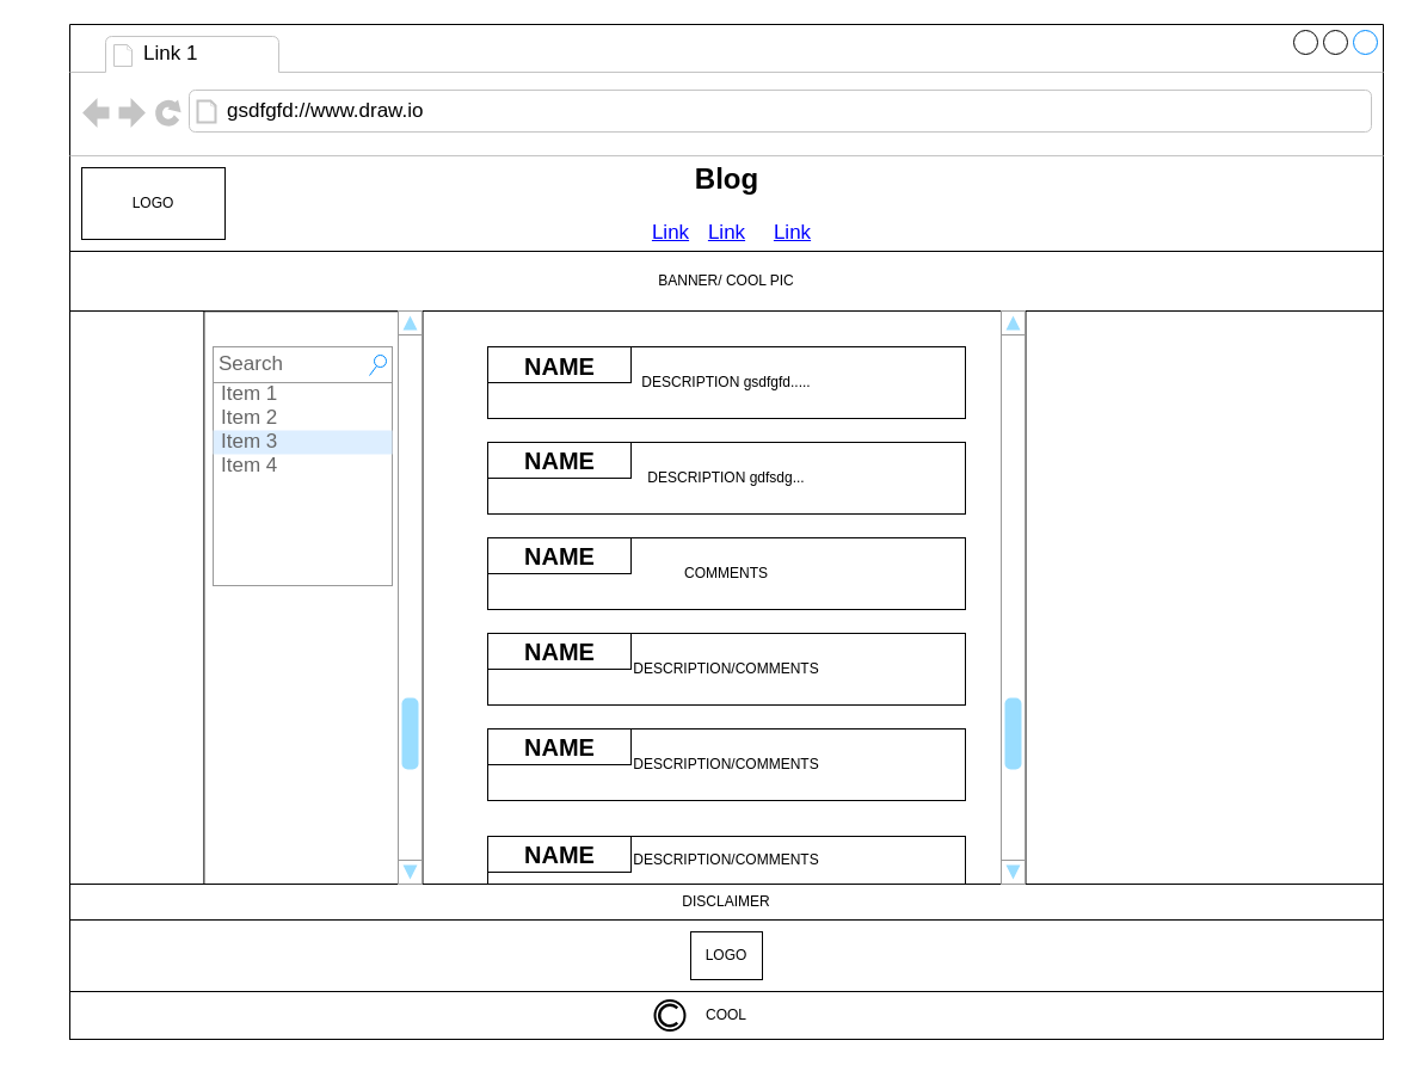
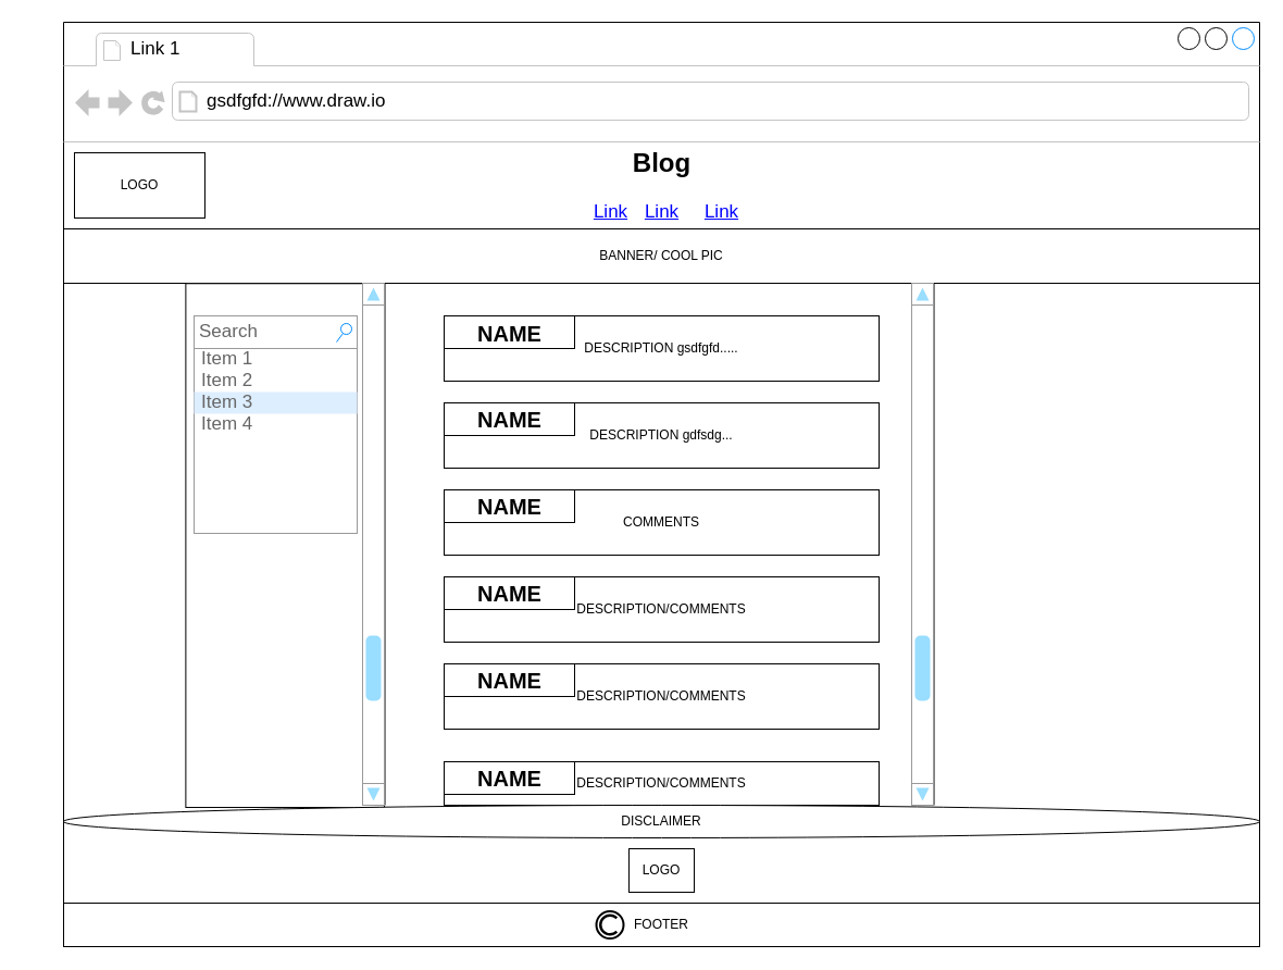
  <mxCell id="0" />
  <mxCell id="1" parent="0" />
  <mxCell id="2" value="" style="strokeWidth=1;shadow=0;dashed=0;align=center;html=1;shape=mxgraph.mockup.containers.browserWindow;rSize=0;strokeColor2=#008cff;strokeColor3=#c4c4c4;mainText=,;recursiveResize=0;comic=0;" parent="1" vertex="1"><mxGeometry width="1100" height="850" as="geometry" x="58" y="20" /></mxCell>
  <mxCell id="3" value="Link 1" style="strokeWidth=1;shadow=0;dashed=0;align=center;html=1;shape=mxgraph.mockup.containers.anchor;fontSize=17;align=left;" parent="2" vertex="1"><mxGeometry x="60" y="12" width="110" height="26" as="geometry" /></mxCell>
  <mxCell id="4" value="gsdfgfd://www.draw.io" style="strokeWidth=1;shadow=0;dashed=0;align=center;html=1;shape=mxgraph.mockup.containers.anchor;rSize=0;fontSize=17;align=left;" parent="2" vertex="1"><mxGeometry x="130" y="60" width="250" height="26" as="geometry" /></mxCell>
  <mxCell id="5" value="LOGO" style="whiteSpace=wrap;html=1;comic=0;" parent="2" vertex="1"><mxGeometry x="10" y="120" width="120" height="60" as="geometry" /></mxCell>
  <mxCell id="6" value="BANNER/ COOL PIC" style="whiteSpace=wrap;html=1;comic=0;" parent="2" vertex="1"><mxGeometry y="190" width="1100" height="50" as="geometry" /></mxCell>
  <mxCell id="7" value="LOGO" style="whiteSpace=wrap;html=1;comic=0;" parent="2" vertex="1"><mxGeometry x="520" y="760" width="60" height="40" as="geometry" /></mxCell>
  <mxCell id="8" value="DESCRIPTION gsdfgfd....." style="rounded=0;whiteSpace=wrap;html=1;" parent="2" vertex="1"><mxGeometry x="350" y="270" width="400" height="60" as="geometry" /></mxCell>
  <mxCell id="9" value="DESCRIPTION gdfsdg..." style="rounded=0;whiteSpace=wrap;html=1;" parent="2" vertex="1"><mxGeometry x="350" y="350" width="400" height="60" as="geometry" /></mxCell>
  <mxCell id="10" value="COMMENTS" style="rounded=0;whiteSpace=wrap;html=1;" parent="2" vertex="1"><mxGeometry x="350" y="430" width="400" height="60" as="geometry" /></mxCell>
  <mxCell id="11" value="DESCRIPTION/COMMENTS" style="rounded=0;whiteSpace=wrap;html=1;" parent="2" vertex="1"><mxGeometry x="350" y="510" width="400" height="60" as="geometry" /></mxCell>
  <mxCell id="12" value="DESCRIPTION/COMMENTS" style="rounded=0;whiteSpace=wrap;html=1;" parent="2" vertex="1"><mxGeometry x="350" y="590" width="400" height="60" as="geometry" /></mxCell>
  <mxCell id="13" value="DESCRIPTION/COMMENTS" style="rounded=0;whiteSpace=wrap;html=1;" parent="2" vertex="1"><mxGeometry x="350" y="680" width="400" height="40" as="geometry" /></mxCell>
  <mxCell id="14" value="" style="rounded=0;whiteSpace=wrap;html=1;rotation=90;" parent="2" vertex="1"><mxGeometry x="-37.18" y="389.82" width="481.75" height="182.62" as="geometry" /></mxCell>
  <mxCell id="15" value="" style="rounded=0;whiteSpace=wrap;html=1;" parent="2" vertex="1"><mxGeometry x="350" y="270" width="120" height="30" as="geometry" /></mxCell>
  <mxCell id="16" value="" style="rounded=0;whiteSpace=wrap;html=1;" parent="2" vertex="1"><mxGeometry x="350" y="350" width="120" height="30" as="geometry" /></mxCell>
  <mxCell id="17" value="" style="rounded=0;whiteSpace=wrap;html=1;" parent="2" vertex="1"><mxGeometry x="350" y="430" width="120" height="30" as="geometry" /></mxCell>
  <mxCell id="18" value="" style="rounded=0;whiteSpace=wrap;html=1;" parent="2" vertex="1"><mxGeometry x="350" y="510" width="120" height="30" as="geometry" /></mxCell>
  <mxCell id="19" value="" style="rounded=0;whiteSpace=wrap;html=1;" parent="2" vertex="1"><mxGeometry x="350" y="590" width="120" height="30" as="geometry" /></mxCell>
  <mxCell id="20" value="" style="rounded=0;whiteSpace=wrap;html=1;" parent="2" vertex="1"><mxGeometry x="350" y="680" width="120" height="30" as="geometry" /></mxCell>
  <mxCell id="21" value="&lt;span style=&quot;font-size: 20px&quot;&gt;NAME&lt;/span&gt;" style="text;strokeColor=none;fillColor=none;html=1;fontSize=24;fontStyle=1;verticalAlign=middle;align=center;" parent="2" vertex="1"><mxGeometry x="360" y="266" width="100" height="40" as="geometry" /></mxCell>
  <mxCell id="22" value="&lt;font style=&quot;font-size: 20px&quot;&gt;NAME&lt;/font&gt;" style="text;strokeColor=none;fillColor=none;html=1;fontSize=24;fontStyle=1;verticalAlign=middle;align=center;" parent="2" vertex="1"><mxGeometry x="360" y="345" width="100" height="40" as="geometry" /></mxCell>
  <mxCell id="23" value="&lt;font style=&quot;font-size: 20px&quot;&gt;NAME&lt;/font&gt;" style="text;strokeColor=none;fillColor=none;html=1;fontSize=24;fontStyle=1;verticalAlign=middle;align=center;" parent="2" vertex="1"><mxGeometry x="360" y="425" width="100" height="40" as="geometry" /></mxCell>
  <mxCell id="24" value="&lt;font style=&quot;font-size: 20px&quot;&gt;NAME&lt;/font&gt;" style="text;strokeColor=none;fillColor=none;html=1;fontSize=24;fontStyle=1;verticalAlign=middle;align=center;" parent="2" vertex="1"><mxGeometry x="360" y="505" width="100" height="40" as="geometry" /></mxCell>
  <mxCell id="25" value="&lt;font style=&quot;font-size: 20px&quot;&gt;NAME&lt;/font&gt;" style="text;strokeColor=none;fillColor=none;html=1;fontSize=24;fontStyle=1;verticalAlign=middle;align=center;" parent="2" vertex="1"><mxGeometry x="360" y="585" width="100" height="40" as="geometry" /></mxCell>
  <mxCell id="26" value="&lt;font style=&quot;font-size: 20px&quot;&gt;NAME&lt;/font&gt;" style="text;strokeColor=none;fillColor=none;html=1;fontSize=24;fontStyle=1;verticalAlign=middle;align=center;" parent="2" vertex="1"><mxGeometry x="360" y="675" width="100" height="40" as="geometry" /></mxCell>
  <mxCell id="27" value="" style="strokeWidth=1;shadow=0;dashed=0;align=center;html=1;shape=mxgraph.mockup.forms.rrect;rSize=0;strokeColor=#999999;fillColor=#ffffff;" vertex="1" parent="2"><mxGeometry x="120" y="270" width="150" height="200" as="geometry" /></mxCell>
  <mxCell id="28" value="Title" style="strokeWidth=1;shadow=0;dashed=0;align=center;html=1;shape=mxgraph.mockup.forms.rrect;rSize=0;strokeColor=#999999;fontColor=#008cff;fontSize=17;fillColor=#ffffff;resizeWidth=1;" vertex="1" parent="27"><mxGeometry width="150" height="30" relative="1" as="geometry" /></mxCell>
  <mxCell id="29" value="Item 1" style="strokeWidth=1;shadow=0;dashed=0;align=center;html=1;shape=mxgraph.mockup.forms.anchor;fontSize=17;fontColor=#666666;align=left;spacingLeft=5;resizeWidth=1;" vertex="1" parent="27"><mxGeometry width="150" height="20" relative="1" as="geometry"><mxPoint y="30" as="offset" /></mxGeometry></mxCell>
  <mxCell id="30" value="Item 2" style="strokeWidth=1;shadow=0;dashed=0;align=center;html=1;shape=mxgraph.mockup.forms.anchor;fontSize=17;fontColor=#666666;align=left;spacingLeft=5;resizeWidth=1;" vertex="1" parent="27"><mxGeometry width="150" height="20" relative="1" as="geometry"><mxPoint y="50" as="offset" /></mxGeometry></mxCell>
  <mxCell id="31" value="Item 3" style="strokeWidth=1;shadow=0;dashed=0;align=center;html=1;shape=mxgraph.mockup.forms.rrect;rSize=0;fontSize=17;fontColor=#666666;align=left;spacingLeft=5;fillColor=#ddeeff;strokeColor=none;resizeWidth=1;" vertex="1" parent="27"><mxGeometry width="150" height="20" relative="1" as="geometry"><mxPoint y="70" as="offset" /></mxGeometry></mxCell>
  <mxCell id="32" value="Item 4" style="strokeWidth=1;shadow=0;dashed=0;align=center;html=1;shape=mxgraph.mockup.forms.anchor;fontSize=17;fontColor=#666666;align=left;spacingLeft=5;resizeWidth=1;" vertex="1" parent="27"><mxGeometry width="150" height="20" relative="1" as="geometry"><mxPoint y="90" as="offset" /></mxGeometry></mxCell>
- <mxCell id="33" value="COOL" style="whiteSpace=wrap;html=1;comic=0;" parent="1" vertex="1"><mxGeometry y="830" width="1100" height="40" as="geometry" x="58" /></mxCell>
- <mxCell id="34" value="DISCLAIMER" style="whiteSpace=wrap;html=1;comic=0;" parent="1" vertex="1"><mxGeometry y="740" width="1100" height="30" as="geometry" x="58" /></mxCell>
+ <mxCell id="33" value="FOOTER" style="whiteSpace=wrap;html=1;comic=0;" parent="1" vertex="1"><mxGeometry y="830" width="1100" height="40" as="geometry" x="58" /></mxCell>
+ <mxCell id="34" value="DISCLAIMER" style="ellipse;whiteSpace=wrap;html=1;comic=0;" parent="1" vertex="1"><mxGeometry y="740" width="1100" height="30" as="geometry" x="58" /></mxCell>
  <mxCell id="35" value="" style="verticalLabelPosition=bottom;shadow=0;dashed=0;verticalAlign=top;strokeWidth=2;html=1;shape=mxgraph.mockup.misc.copyrightIcon;comic=0;" parent="1" vertex="1"><mxGeometry x="548" y="837.5" width="25" height="25" as="geometry" /></mxCell>
  <mxCell id="36" value="Blog" style="text;strokeColor=none;fillColor=none;html=1;fontSize=24;fontStyle=1;verticalAlign=middle;align=center;comic=0;" parent="1" vertex="1"><mxGeometry x="558" y="130" width="100" height="40" as="geometry" /></mxCell>
  <mxCell id="37" value="" style="line;strokeWidth=2;direction=south;html=1;" parent="1" vertex="1"><mxGeometry x="348" y="260" width="10" height="480" as="geometry" /></mxCell>
  <mxCell id="38" value="" style="line;strokeWidth=2;direction=south;html=1;" parent="1" vertex="1"><mxGeometry x="648" y="260" width="420" height="480" as="geometry" /></mxCell>
  <mxCell id="39" value="Link" style="shape=rectangle;strokeColor=none;fillColor=none;linkText=;fontSize=17;fontColor=#0000ff;fontStyle=4;html=1;align=center;" parent="1" vertex="1"><mxGeometry x="533" y="180" width="150" height="30" as="geometry" /></mxCell>
  <mxCell id="40" value="Link" style="shape=rectangle;strokeColor=none;fillColor=none;linkText=;fontSize=17;fontColor=#0000ff;fontStyle=4;html=1;align=center;" parent="1" vertex="1"><mxGeometry x="485.5" y="180" width="150" height="30" as="geometry" /></mxCell>
  <mxCell id="41" value="Link" style="shape=rectangle;strokeColor=none;fillColor=none;linkText=;fontSize=17;fontColor=#0000ff;fontStyle=4;html=1;align=center;" parent="1" vertex="1"><mxGeometry x="588" y="180" width="150" height="30" as="geometry" /></mxCell>
  <mxCell id="42" value="" style="verticalLabelPosition=bottom;shadow=0;dashed=0;align=center;html=1;verticalAlign=top;strokeWidth=1;shape=mxgraph.mockup.navigation.scrollBar;strokeColor=#999999;barPos=20;fillColor2=#99ddff;strokeColor2=none;direction=north;" parent="1" vertex="1"><mxGeometry x="838" y="260" width="20" height="480" as="geometry" /></mxCell>
  <mxCell id="43" value="" style="verticalLabelPosition=bottom;shadow=0;dashed=0;align=center;html=1;verticalAlign=top;strokeWidth=1;shape=mxgraph.mockup.navigation.scrollBar;strokeColor=#999999;barPos=20;fillColor2=#99ddff;strokeColor2=none;direction=north;" parent="1" vertex="1"><mxGeometry x="333" y="260" width="20" height="480" as="geometry" /></mxCell>
  <mxCell id="44" value="Search" style="strokeWidth=1;shadow=0;dashed=0;align=center;html=1;shape=mxgraph.mockup.forms.searchBox;strokeColor=#999999;mainText=;strokeColor2=#008cff;fontColor=#666666;fontSize=17;align=left;spacingLeft=3;" vertex="1" parent="1"><mxGeometry x="178" y="290" width="150" height="30" as="geometry" /></mxCell>
